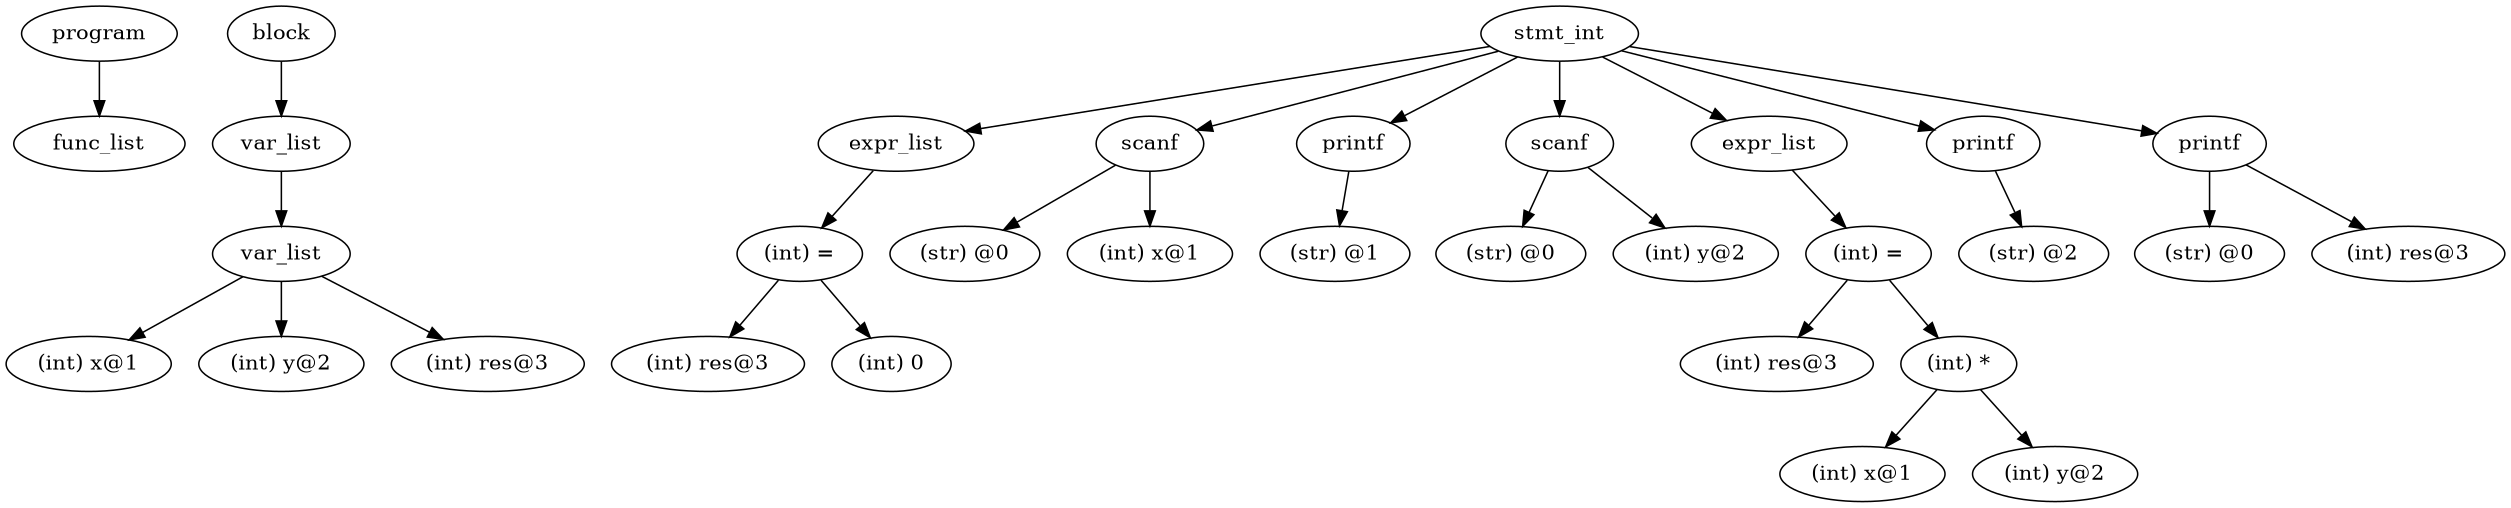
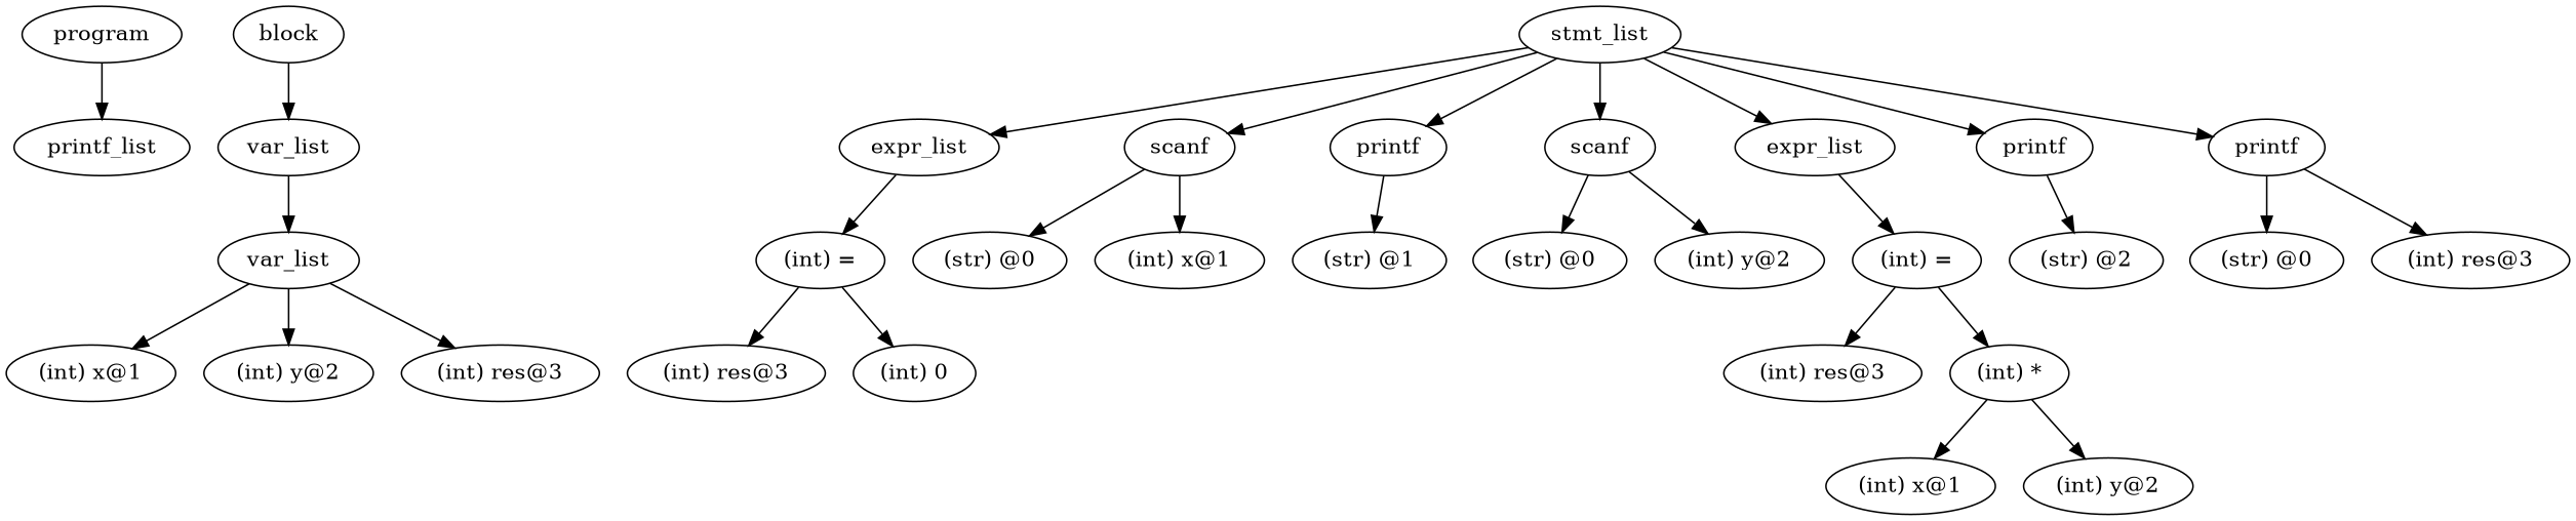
  digraph {
    ordering=out
    n1 [label=program]
-   n2 [label=func_list]
+   n2 [label=printf_list]
    n3 [label=block]
    n4 [label=var_list]
    n5 [label=var_list]
-   n6 [label=stmt_int]
+   n6 [label=stmt_list]
    n7 [label=expr_list]
    n8 [label=scanf]
    n9 [label=printf]
    n10 [label=scanf]
    n11 [label=expr_list]
    n12 [label=printf]
    n13 [label=printf]
    n14 [label="(int) x@1"]
    n15 [label="(int) y@2"]
    n16 [label="(int) res@3"]
    n17 [label="(int) ="]
    n18 [label="(str) @0"]
    n19 [label="(int) x@1"]
    n20 [label="(str) @1"]
    n21 [label="(str) @0"]
    n22 [label="(int) y@2"]
    n23 [label="(int) ="]
    n24 [label="(str) @2"]
    n25 [label="(str) @0"]
    n26 [label="(int) res@3"]
    n27 [label="(int) res@3"]
    n28 [label="(int) 0"]
    n29 [label="(int) res@3"]
    n30 [label="(int) *"]
    n31 [label="(int) x@1"]
    n32 [label="(int) y@2"]
    n1 -> n2
    n3 -> n4
    n4 -> n5
    n5 -> n14
    n5 -> n15
    n5 -> n16
    n6 -> n7
    n6 -> n8
    n6 -> n9
    n6 -> n10
    n6 -> n11
    n6 -> n12
    n6 -> n13
    n7 -> n17
    n8 -> n18
    n8 -> n19
    n9 -> n20
    n10 -> n21
    n10 -> n22
    n11 -> n23
    n12 -> n24
    n13 -> n25
    n13 -> n26
    n17 -> n27
    n17 -> n28
    n23 -> n29
    n23 -> n30
    n30 -> n31
    n30 -> n32
  }
